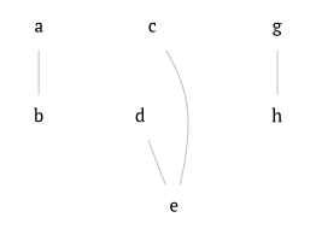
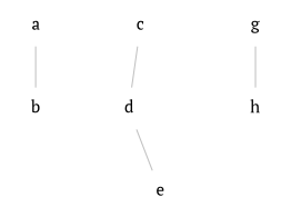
  digraph {
    fontname="PT Serif"
    node [fontname="PT Serif" shape=none]
    edge [arrowhead=none color=grey fontname="PT Serif"]
    a
    b
    c
    d
    e
    g
    h
    a -> b
-   c -> e
+   c -> d
    d -> e
    g -> h
  }
